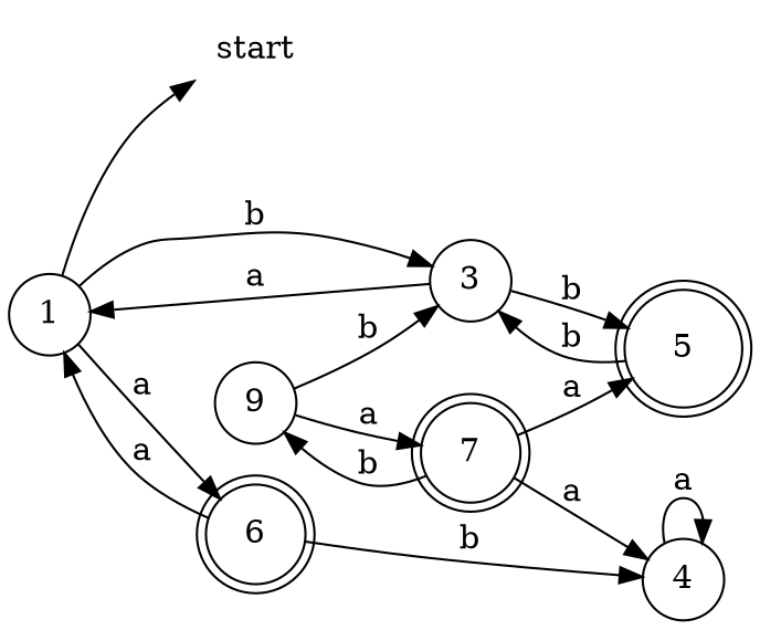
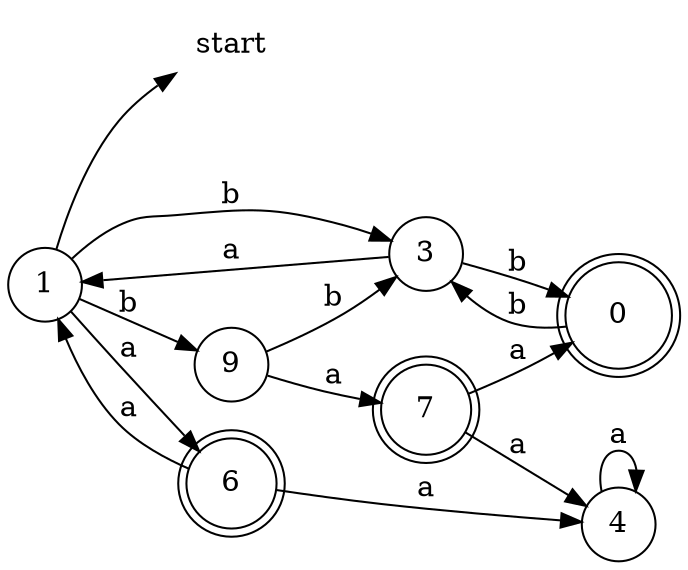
  digraph {
    rankdir=LR
    node [shape=circle]
    start [shape=plaintext]
    1
    3
    6 [shape=doublecircle]
-   5 [shape=doublecircle]
+   5 [shape=doublecircle label=0]
    4
    n7 [label=9]
    7 [shape=doublecircle]
    1 -> start
    1 -> 3 [label=b]
    1 -> 6 [label=a]
    3 -> 1 [label=a]
    3 -> 5 [label=b]
    6 -> 1 [label=a]
-   6 -> 4 [label=b]
+   6 -> 4 [label=a]
    5 -> 3 [label=b]
    4 -> 4 [label=a]
    n7 -> 3 [label=b]
    n7 -> 7 [label=a]
    7 -> 5 [label=a]
    7 -> 4 [label=a]
-   7 -> n7 [label=b]
+   1 -> n7 [label=b]
  }
